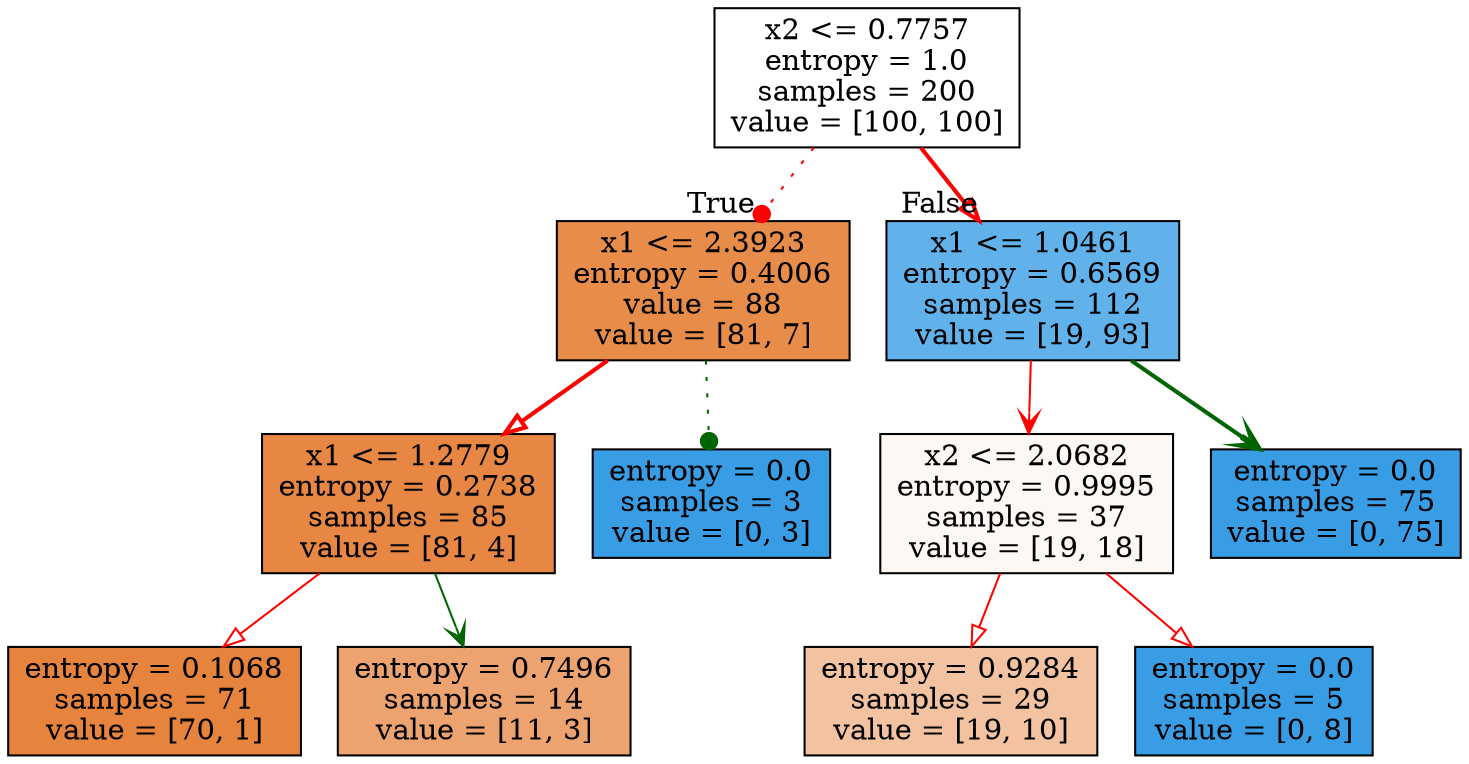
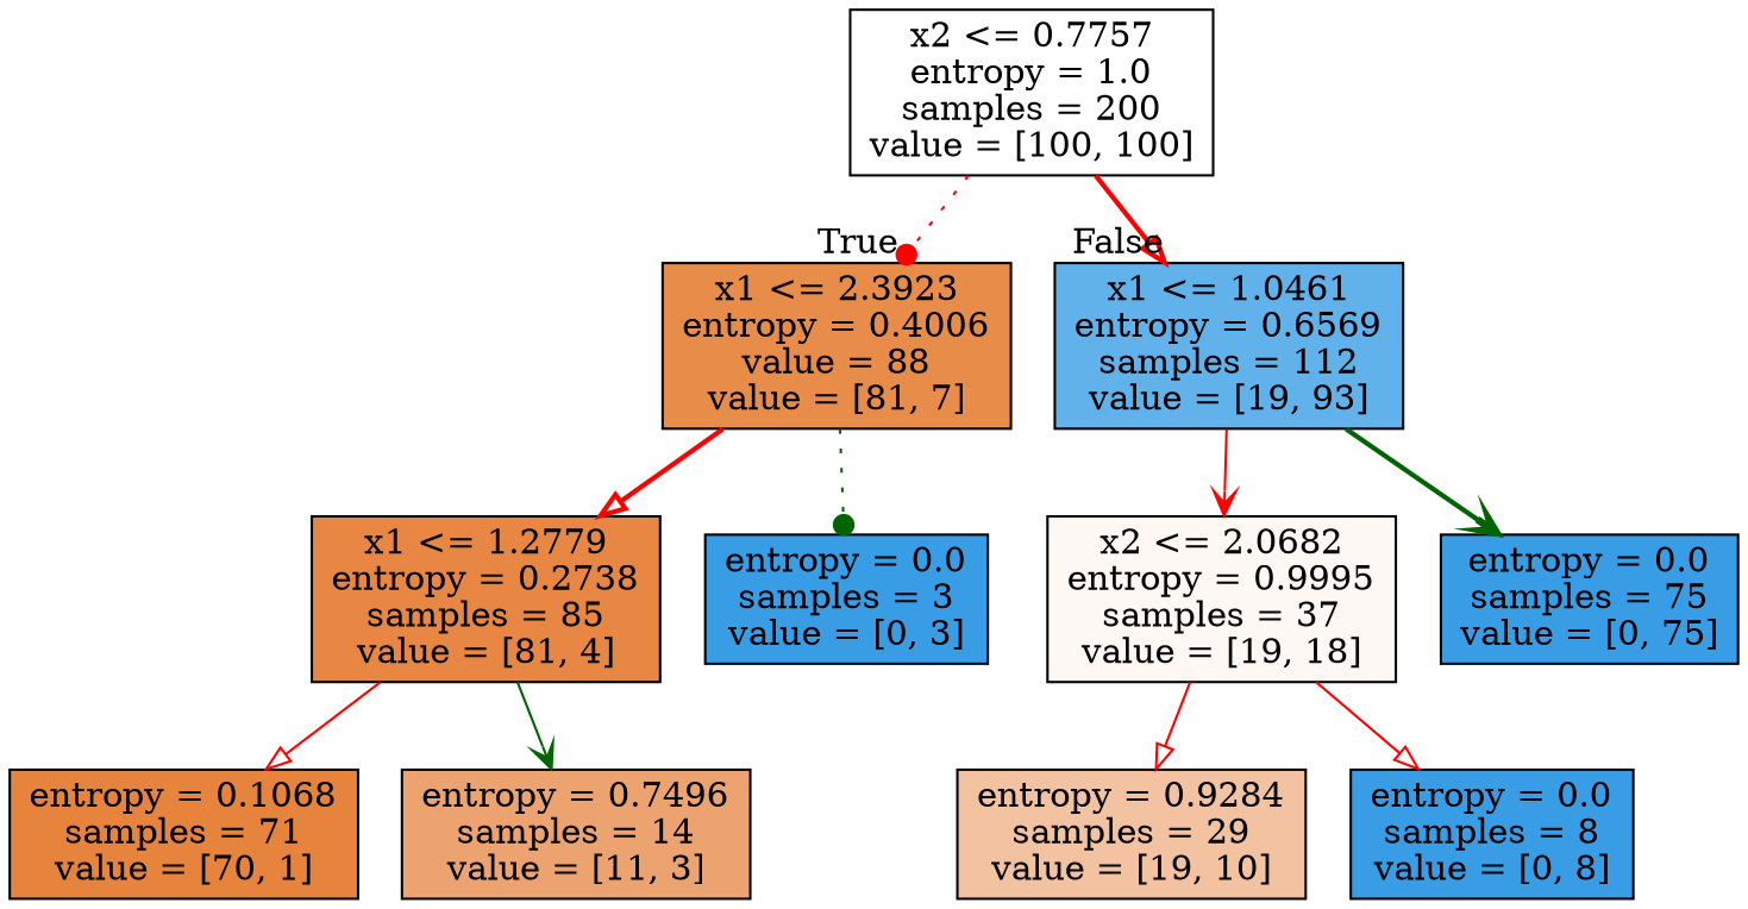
  digraph {
    node [color=black fillcolor="#399de5ff" shape=box style=filled]
    edge [arrowhead=onormal color=red style=solid]
    n1 [fillcolor="#e5813900" label="x2 <= 0.7757\nentropy = 1.0\nsamples = 200\nvalue = [100, 100]"]
    n2 [fillcolor="#e58139e9" label="x1 <= 2.3923\nentropy = 0.4006\nvalue = 88\nvalue = [81, 7]"]
    n3 [fillcolor="#399de5cb" label="x1 <= 1.0461\nentropy = 0.6569\nsamples = 112\nvalue = [19, 93]"]
    n4 [fillcolor="#e58139f2" label="x1 <= 1.2779\nentropy = 0.2738\nsamples = 85\nvalue = [81, 4]"]
    n5 [label="entropy = 0.0\nsamples = 3\nvalue = [0, 3]"]
    n6 [fillcolor="#e581390d" label="x2 <= 2.0682\nentropy = 0.9995\nsamples = 37\nvalue = [19, 18]"]
    n7 [label="entropy = 0.0\nsamples = 75\nvalue = [0, 75]"]
    n8 [fillcolor="#e58139fb" label="entropy = 0.1068\nsamples = 71\nvalue = [70, 1]"]
    n9 [fillcolor="#e58139b9" label="entropy = 0.7496\nsamples = 14\nvalue = [11, 3]"]
    n10 [fillcolor="#e5813979" label="entropy = 0.9284\nsamples = 29\nvalue = [19, 10]"]
-   n11 [label="entropy = 0.0\nsamples = 5\nvalue = [0, 8]"]
+   n11 [label="entropy = 0.0\nsamples = 8\nvalue = [0, 8]"]
    n1 -> n2 [arrowhead=dot headlabel=True labelangle=45 labeldistance=2.5 style=dotted]
    n1 -> n3 [headlabel=False labelangle=-45 labeldistance=2.5 style=bold]
    n2 -> n4 [style=bold]
    n2 -> n5 [arrowhead=dot color=darkgreen style=dotted]
    n3 -> n6 [arrowhead=vee]
    n3 -> n7 [arrowhead=vee color=darkgreen style=bold]
    n4 -> n8
    n4 -> n9 [arrowhead=vee color=darkgreen]
    n6 -> n10
    n6 -> n11
  }
